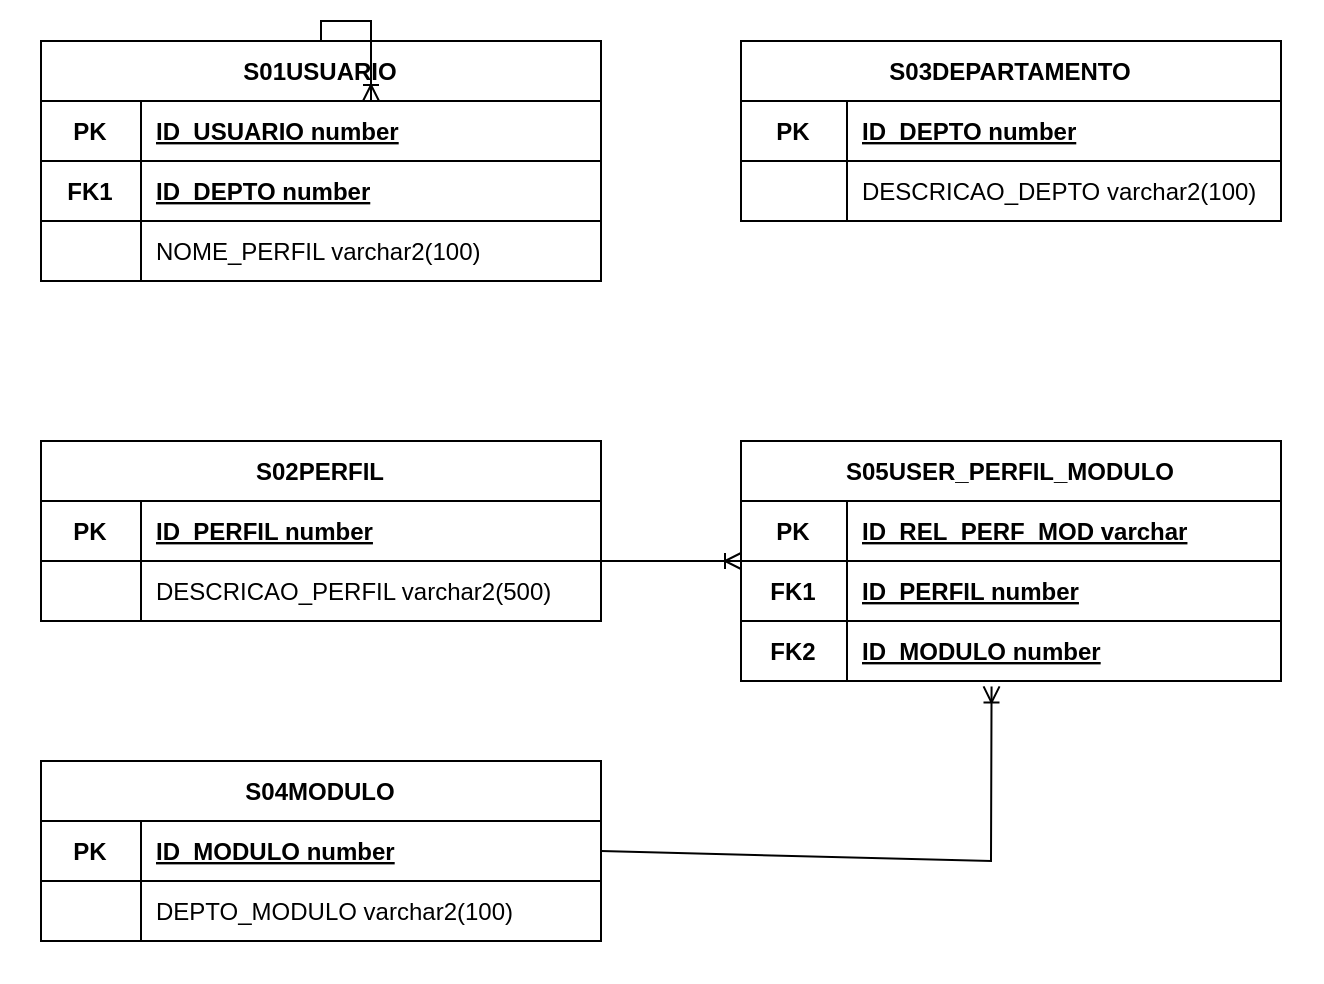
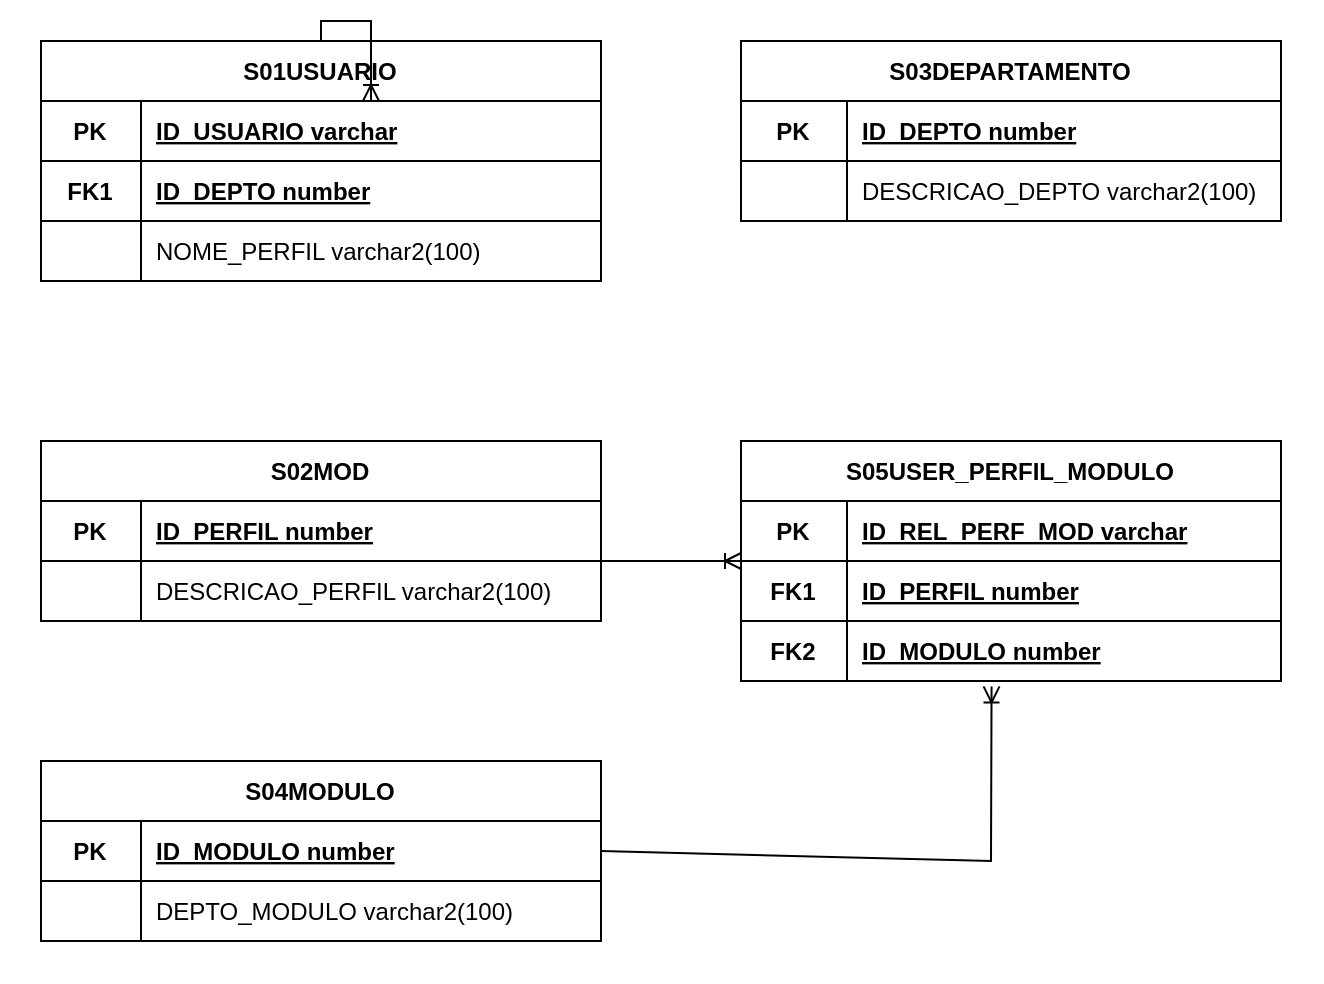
  <mxCell id="0" />
  <mxCell id="1" parent="0" />
  <mxCell id="2" value="S03DEPARTAMENTO" style="shape=table;startSize=30;container=1;collapsible=1;childLayout=tableLayout;fixedRows=1;rowLines=0;fontStyle=1;align=center;resizeLast=1;" parent="1" vertex="1"><mxGeometry x="370" y="20" width="270" height="90" as="geometry" /></mxCell>
  <mxCell id="3" value="" style="shape=tableRow;horizontal=0;startSize=0;swimlaneHead=0;swimlaneBody=0;fillColor=none;collapsible=0;dropTarget=0;points=[[0,0.5],[1,0.5]];portConstraint=eastwest;top=0;left=0;right=0;bottom=1;" parent="2" vertex="1"><mxGeometry y="30" width="270" height="30" as="geometry" /></mxCell>
  <mxCell id="4" value="PK" style="shape=partialRectangle;connectable=0;fillColor=none;top=0;left=0;bottom=0;right=0;fontStyle=1;overflow=hidden;" parent="3" vertex="1"><mxGeometry width="53" height="30" as="geometry"><mxRectangle width="53" height="30" as="alternateBounds" /></mxGeometry></mxCell>
  <mxCell id="5" value="ID_DEPTO number" style="shape=partialRectangle;connectable=0;fillColor=none;top=0;left=0;bottom=0;right=0;align=left;spacingLeft=6;fontStyle=5;overflow=hidden;" parent="3" vertex="1"><mxGeometry x="53" width="217" height="30" as="geometry"><mxRectangle width="217" height="30" as="alternateBounds" /></mxGeometry></mxCell>
  <mxCell id="6" value="" style="shape=tableRow;horizontal=0;startSize=0;swimlaneHead=0;swimlaneBody=0;fillColor=none;collapsible=0;dropTarget=0;points=[[0,0.5],[1,0.5]];portConstraint=eastwest;top=0;left=0;right=0;bottom=0;" parent="2" vertex="1"><mxGeometry y="60" width="270" height="30" as="geometry" /></mxCell>
  <mxCell id="7" value="" style="shape=partialRectangle;connectable=0;fillColor=none;top=0;left=0;bottom=0;right=0;editable=1;overflow=hidden;" parent="6" vertex="1"><mxGeometry width="53" height="30" as="geometry"><mxRectangle width="53" height="30" as="alternateBounds" /></mxGeometry></mxCell>
  <mxCell id="8" value="DESCRICAO_DEPTO varchar2(100)" style="shape=partialRectangle;connectable=0;fillColor=none;top=0;left=0;bottom=0;right=0;align=left;spacingLeft=6;overflow=hidden;" parent="6" vertex="1"><mxGeometry x="53" width="217" height="30" as="geometry"><mxRectangle width="217" height="30" as="alternateBounds" /></mxGeometry></mxCell>
- <mxCell id="9" value="S02PERFIL" style="shape=table;startSize=30;container=1;collapsible=1;childLayout=tableLayout;fixedRows=1;rowLines=0;fontStyle=1;align=center;resizeLast=1;" parent="1" vertex="1"><mxGeometry x="20" y="220" width="280" height="90" as="geometry" /></mxCell>
+ <mxCell id="9" value="S02MOD" style="shape=table;startSize=30;container=1;collapsible=1;childLayout=tableLayout;fixedRows=1;rowLines=0;fontStyle=1;align=center;resizeLast=1;" parent="1" vertex="1"><mxGeometry x="20" y="220" width="280" height="90" as="geometry" /></mxCell>
  <mxCell id="10" value="" style="shape=tableRow;horizontal=0;startSize=0;swimlaneHead=0;swimlaneBody=0;fillColor=none;collapsible=0;dropTarget=0;points=[[0,0.5],[1,0.5]];portConstraint=eastwest;top=0;left=0;right=0;bottom=1;" parent="9" vertex="1"><mxGeometry y="30" width="280" height="30" as="geometry" /></mxCell>
  <mxCell id="11" value="PK" style="shape=partialRectangle;connectable=0;fillColor=none;top=0;left=0;bottom=0;right=0;fontStyle=1;overflow=hidden;" parent="10" vertex="1"><mxGeometry width="50" height="30" as="geometry"><mxRectangle width="50" height="30" as="alternateBounds" /></mxGeometry></mxCell>
  <mxCell id="12" value="ID_PERFIL number" style="shape=partialRectangle;connectable=0;fillColor=none;top=0;left=0;bottom=0;right=0;align=left;spacingLeft=6;fontStyle=5;overflow=hidden;" parent="10" vertex="1"><mxGeometry x="50" width="230" height="30" as="geometry"><mxRectangle width="230" height="30" as="alternateBounds" /></mxGeometry></mxCell>
  <mxCell id="13" value="" style="shape=tableRow;horizontal=0;startSize=0;swimlaneHead=0;swimlaneBody=0;fillColor=none;collapsible=0;dropTarget=0;points=[[0,0.5],[1,0.5]];portConstraint=eastwest;top=0;left=0;right=0;bottom=0;" parent="9" vertex="1"><mxGeometry y="60" width="280" height="30" as="geometry" /></mxCell>
  <mxCell id="14" value="" style="shape=partialRectangle;connectable=0;fillColor=none;top=0;left=0;bottom=0;right=0;editable=1;overflow=hidden;" parent="13" vertex="1"><mxGeometry width="50" height="30" as="geometry"><mxRectangle width="50" height="30" as="alternateBounds" /></mxGeometry></mxCell>
- <mxCell id="15" value="DESCRICAO_PERFIL varchar2(500)" style="shape=partialRectangle;connectable=0;fillColor=none;top=0;left=0;bottom=0;right=0;align=left;spacingLeft=6;overflow=hidden;" parent="13" vertex="1"><mxGeometry x="50" width="230" height="30" as="geometry"><mxRectangle width="230" height="30" as="alternateBounds" /></mxGeometry></mxCell>
+ <mxCell id="15" value="DESCRICAO_PERFIL varchar2(100)" style="shape=partialRectangle;connectable=0;fillColor=none;top=0;left=0;bottom=0;right=0;align=left;spacingLeft=6;overflow=hidden;" parent="13" vertex="1"><mxGeometry x="50" width="230" height="30" as="geometry"><mxRectangle width="230" height="30" as="alternateBounds" /></mxGeometry></mxCell>
  <mxCell id="16" value="S04MODULO" style="shape=table;startSize=30;container=1;collapsible=1;childLayout=tableLayout;fixedRows=1;rowLines=0;fontStyle=1;align=center;resizeLast=1;" parent="1" vertex="1"><mxGeometry x="20" y="380" width="280" height="90" as="geometry" /></mxCell>
  <mxCell id="17" value="" style="shape=tableRow;horizontal=0;startSize=0;swimlaneHead=0;swimlaneBody=0;fillColor=none;collapsible=0;dropTarget=0;points=[[0,0.5],[1,0.5]];portConstraint=eastwest;top=0;left=0;right=0;bottom=1;" parent="16" vertex="1"><mxGeometry y="30" width="280" height="30" as="geometry" /></mxCell>
  <mxCell id="18" value="PK" style="shape=partialRectangle;connectable=0;fillColor=none;top=0;left=0;bottom=0;right=0;fontStyle=1;overflow=hidden;" parent="17" vertex="1"><mxGeometry width="50" height="30" as="geometry"><mxRectangle width="50" height="30" as="alternateBounds" /></mxGeometry></mxCell>
  <mxCell id="19" value="ID_MODULO number" style="shape=partialRectangle;connectable=0;fillColor=none;top=0;left=0;bottom=0;right=0;align=left;spacingLeft=6;fontStyle=5;overflow=hidden;" parent="17" vertex="1"><mxGeometry x="50" width="230" height="30" as="geometry"><mxRectangle width="230" height="30" as="alternateBounds" /></mxGeometry></mxCell>
  <mxCell id="20" value="" style="shape=tableRow;horizontal=0;startSize=0;swimlaneHead=0;swimlaneBody=0;fillColor=none;collapsible=0;dropTarget=0;points=[[0,0.5],[1,0.5]];portConstraint=eastwest;top=0;left=0;right=0;bottom=0;" parent="16" vertex="1"><mxGeometry y="60" width="280" height="30" as="geometry" /></mxCell>
  <mxCell id="21" value="" style="shape=partialRectangle;connectable=0;fillColor=none;top=0;left=0;bottom=0;right=0;editable=1;overflow=hidden;" parent="20" vertex="1"><mxGeometry width="50" height="30" as="geometry"><mxRectangle width="50" height="30" as="alternateBounds" /></mxGeometry></mxCell>
  <mxCell id="22" value="DEPTO_MODULO varchar2(100)" style="shape=partialRectangle;connectable=0;fillColor=none;top=0;left=0;bottom=0;right=0;align=left;spacingLeft=6;overflow=hidden;" parent="20" vertex="1"><mxGeometry x="50" width="230" height="30" as="geometry"><mxRectangle width="230" height="30" as="alternateBounds" /></mxGeometry></mxCell>
  <mxCell id="23" value="S01USUARIO" style="shape=table;startSize=30;container=1;collapsible=1;childLayout=tableLayout;fixedRows=1;rowLines=0;fontStyle=1;align=center;resizeLast=1;" parent="1" vertex="1"><mxGeometry x="20" y="20" width="280" height="120" as="geometry" /></mxCell>
  <mxCell id="24" value="" style="shape=tableRow;horizontal=0;startSize=0;swimlaneHead=0;swimlaneBody=0;fillColor=none;collapsible=0;dropTarget=0;points=[[0,0.5],[1,0.5]];portConstraint=eastwest;top=0;left=0;right=0;bottom=1;" parent="23" vertex="1"><mxGeometry y="30" width="280" height="30" as="geometry" /></mxCell>
  <mxCell id="25" value="PK" style="shape=partialRectangle;connectable=0;fillColor=none;top=0;left=0;bottom=0;right=0;fontStyle=1;overflow=hidden;" parent="24" vertex="1"><mxGeometry width="50" height="30" as="geometry"><mxRectangle width="50" height="30" as="alternateBounds" /></mxGeometry></mxCell>
- <mxCell id="26" value="ID_USUARIO number" style="shape=partialRectangle;connectable=0;fillColor=none;top=0;left=0;bottom=0;right=0;align=left;spacingLeft=6;fontStyle=5;overflow=hidden;" parent="24" vertex="1"><mxGeometry x="50" width="230" height="30" as="geometry"><mxRectangle width="230" height="30" as="alternateBounds" /></mxGeometry></mxCell>
+ <mxCell id="26" value="ID_USUARIO varchar" style="shape=partialRectangle;connectable=0;fillColor=none;top=0;left=0;bottom=0;right=0;align=left;spacingLeft=6;fontStyle=5;overflow=hidden;" parent="24" vertex="1"><mxGeometry x="50" width="230" height="30" as="geometry"><mxRectangle width="230" height="30" as="alternateBounds" /></mxGeometry></mxCell>
  <mxCell id="27" value="" style="shape=tableRow;horizontal=0;startSize=0;swimlaneHead=0;swimlaneBody=0;fillColor=none;collapsible=0;dropTarget=0;points=[[0,0.5],[1,0.5]];portConstraint=eastwest;top=0;left=0;right=0;bottom=0;" parent="23" vertex="1"><mxGeometry y="60" width="280" height="30" as="geometry" /></mxCell>
  <mxCell id="28" value="" style="shape=partialRectangle;connectable=0;fillColor=none;top=0;left=0;bottom=0;right=0;editable=1;overflow=hidden;" parent="27" vertex="1"><mxGeometry width="50" height="30" as="geometry"><mxRectangle width="50" height="30" as="alternateBounds" /></mxGeometry></mxCell>
  <mxCell id="29" value="" style="shape=partialRectangle;connectable=0;fillColor=none;top=0;left=0;bottom=0;right=0;align=left;spacingLeft=6;overflow=hidden;" parent="27" vertex="1"><mxGeometry x="50" width="230" height="30" as="geometry"><mxRectangle width="230" height="30" as="alternateBounds" /></mxGeometry></mxCell>
  <mxCell id="30" value="" style="shape=tableRow;horizontal=0;startSize=0;swimlaneHead=0;swimlaneBody=0;fillColor=none;collapsible=0;dropTarget=0;points=[[0,0.5],[1,0.5]];portConstraint=eastwest;top=0;left=0;right=0;bottom=0;" parent="23" vertex="1"><mxGeometry y="90" width="280" height="30" as="geometry" /></mxCell>
  <mxCell id="31" value="" style="shape=partialRectangle;connectable=0;fillColor=none;top=0;left=0;bottom=0;right=0;editable=1;overflow=hidden;" parent="30" vertex="1"><mxGeometry width="50" height="30" as="geometry"><mxRectangle width="50" height="30" as="alternateBounds" /></mxGeometry></mxCell>
  <mxCell id="32" value="NOME_PERFIL varchar2(100)" style="shape=partialRectangle;connectable=0;fillColor=none;top=0;left=0;bottom=0;right=0;align=left;spacingLeft=6;overflow=hidden;" parent="30" vertex="1"><mxGeometry x="50" width="230" height="30" as="geometry"><mxRectangle width="230" height="30" as="alternateBounds" /></mxGeometry></mxCell>
  <mxCell id="33" value="" style="shape=tableRow;horizontal=0;startSize=0;swimlaneHead=0;swimlaneBody=0;fillColor=none;collapsible=0;dropTarget=0;points=[[0,0.5],[1,0.5]];portConstraint=eastwest;top=0;left=0;right=0;bottom=0;" parent="1" vertex="1"><mxGeometry x="30" y="180" width="280" height="30" as="geometry" /></mxCell>
  <mxCell id="34" value="" style="edgeStyle=orthogonalEdgeStyle;fontSize=12;html=1;endArrow=ERoneToMany;rounded=0;" parent="1" source="23" target="26" edge="1"><mxGeometry width="100" height="100" relative="1" as="geometry"><mxPoint x="310" y="360" as="sourcePoint" /><mxPoint x="387" y="525" as="targetPoint" /></mxGeometry></mxCell>
  <mxCell id="35" value="FK1" style="shape=partialRectangle;connectable=0;fillColor=none;top=0;left=0;bottom=0;right=0;fontStyle=1;overflow=hidden;" vertex="1" parent="1"><mxGeometry x="20" y="80" width="50" height="30" as="geometry"><mxRectangle width="50" height="30" as="alternateBounds" /></mxGeometry></mxCell>
  <mxCell id="36" value="ID_DEPTO number" style="shape=partialRectangle;connectable=0;fillColor=none;top=0;left=0;bottom=0;right=0;align=left;spacingLeft=6;fontStyle=5;overflow=hidden;" vertex="1" parent="1"><mxGeometry x="70" y="80" width="230" height="30" as="geometry"><mxRectangle width="230" height="30" as="alternateBounds" /></mxGeometry></mxCell>
  <mxCell id="37" value="" style="endArrow=none;html=1;rounded=0;" edge="1" parent="1"><mxGeometry width="50" height="50" relative="1" as="geometry"><mxPoint x="20" y="110" as="sourcePoint" /><mxPoint x="300" y="110" as="targetPoint" /></mxGeometry></mxCell>
  <mxCell id="38" value="S05USER_PERFIL_MODULO" style="shape=table;startSize=30;container=1;collapsible=1;childLayout=tableLayout;fixedRows=1;rowLines=0;fontStyle=1;align=center;resizeLast=1;" vertex="1" parent="1"><mxGeometry x="370" y="220" width="270" height="120" as="geometry" /></mxCell>
  <mxCell id="39" value="" style="shape=tableRow;horizontal=0;startSize=0;swimlaneHead=0;swimlaneBody=0;fillColor=none;collapsible=0;dropTarget=0;points=[[0,0.5],[1,0.5]];portConstraint=eastwest;top=0;left=0;right=0;bottom=1;" vertex="1" parent="38"><mxGeometry y="30" width="270" height="30" as="geometry" /></mxCell>
  <mxCell id="40" value="PK" style="shape=partialRectangle;connectable=0;fillColor=none;top=0;left=0;bottom=0;right=0;fontStyle=1;overflow=hidden;" vertex="1" parent="39"><mxGeometry width="53" height="30" as="geometry"><mxRectangle width="53" height="30" as="alternateBounds" /></mxGeometry></mxCell>
  <mxCell id="41" value="ID_REL_PERF_MOD varchar" style="shape=partialRectangle;connectable=0;fillColor=none;top=0;left=0;bottom=0;right=0;align=left;spacingLeft=6;fontStyle=5;overflow=hidden;" vertex="1" parent="39"><mxGeometry x="53" width="217" height="30" as="geometry"><mxRectangle width="217" height="30" as="alternateBounds" /></mxGeometry></mxCell>
  <mxCell id="42" value="" style="shape=tableRow;horizontal=0;startSize=0;swimlaneHead=0;swimlaneBody=0;fillColor=none;collapsible=0;dropTarget=0;points=[[0,0.5],[1,0.5]];portConstraint=eastwest;top=0;left=0;right=0;bottom=1;" vertex="1" parent="38"><mxGeometry y="60" width="270" height="30" as="geometry" /></mxCell>
  <mxCell id="43" value="FK1" style="shape=partialRectangle;connectable=0;fillColor=none;top=0;left=0;bottom=0;right=0;fontStyle=1;overflow=hidden;" vertex="1" parent="42"><mxGeometry width="53" height="30" as="geometry"><mxRectangle width="53" height="30" as="alternateBounds" /></mxGeometry></mxCell>
  <mxCell id="44" value="ID_PERFIL number" style="shape=partialRectangle;connectable=0;fillColor=none;top=0;left=0;bottom=0;right=0;align=left;spacingLeft=6;fontStyle=5;overflow=hidden;" vertex="1" parent="42"><mxGeometry x="53" width="217" height="30" as="geometry"><mxRectangle width="217" height="30" as="alternateBounds" /></mxGeometry></mxCell>
  <mxCell id="45" value="" style="shape=tableRow;horizontal=0;startSize=0;swimlaneHead=0;swimlaneBody=0;fillColor=none;collapsible=0;dropTarget=0;points=[[0,0.5],[1,0.5]];portConstraint=eastwest;top=0;left=0;right=0;bottom=1;" vertex="1" parent="38"><mxGeometry y="90" width="270" height="30" as="geometry" /></mxCell>
  <mxCell id="46" value="FK2" style="shape=partialRectangle;connectable=0;fillColor=none;top=0;left=0;bottom=0;right=0;fontStyle=1;overflow=hidden;" vertex="1" parent="45"><mxGeometry width="53" height="30" as="geometry"><mxRectangle width="53" height="30" as="alternateBounds" /></mxGeometry></mxCell>
  <mxCell id="47" value="ID_MODULO number" style="shape=partialRectangle;connectable=0;fillColor=none;top=0;left=0;bottom=0;right=0;align=left;spacingLeft=6;fontStyle=5;overflow=hidden;" vertex="1" parent="45"><mxGeometry x="53" width="217" height="30" as="geometry"><mxRectangle width="217" height="30" as="alternateBounds" /></mxGeometry></mxCell>
  <mxCell id="48" value="" style="edgeStyle=entityRelationEdgeStyle;fontSize=12;html=1;endArrow=ERoneToMany;rounded=0;" edge="1" parent="1"><mxGeometry width="100" height="100" relative="1" as="geometry"><mxPoint x="290" y="280" as="sourcePoint" /><mxPoint x="370" y="280" as="targetPoint" /></mxGeometry></mxCell>
  <mxCell id="49" value="" style="fontSize=12;html=1;endArrow=ERoneToMany;rounded=0;entryX=0.464;entryY=1.09;entryDx=0;entryDy=0;entryPerimeter=0;exitX=1;exitY=0.5;exitDx=0;exitDy=0;" edge="1" parent="1" source="17" target="45"><mxGeometry width="100" height="100" relative="1" as="geometry"><mxPoint x="120" y="360" as="sourcePoint" /><mxPoint x="220" y="340" as="targetPoint" /><Array as="points"><mxPoint x="495" y="430" /></Array></mxGeometry></mxCell>
